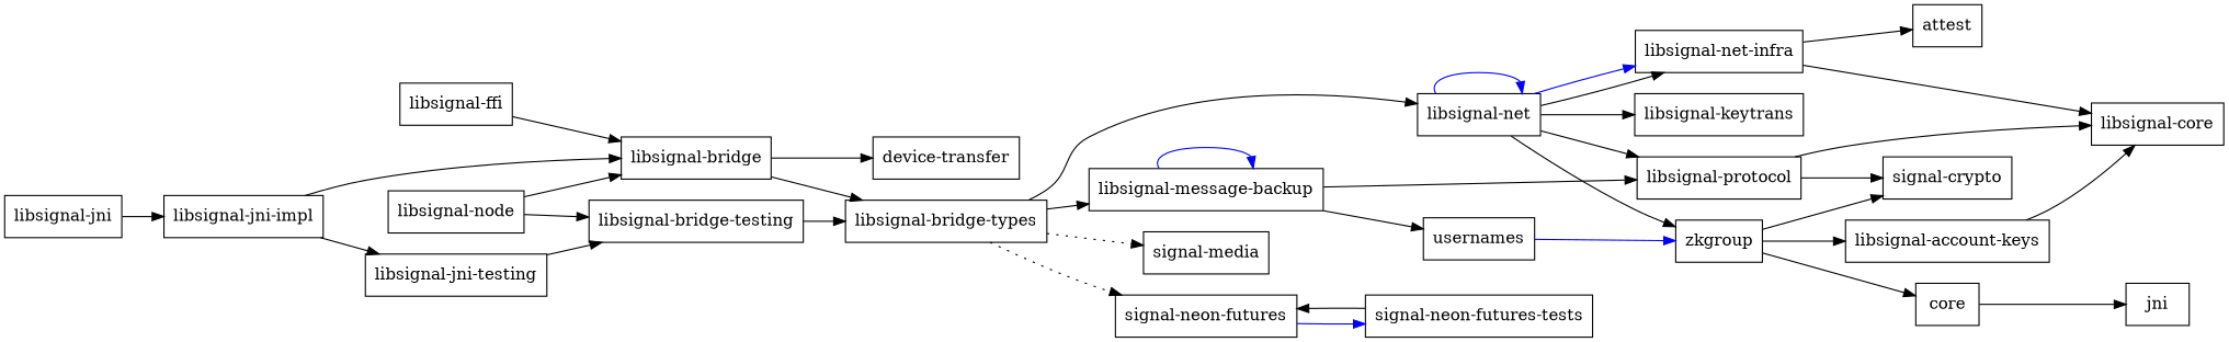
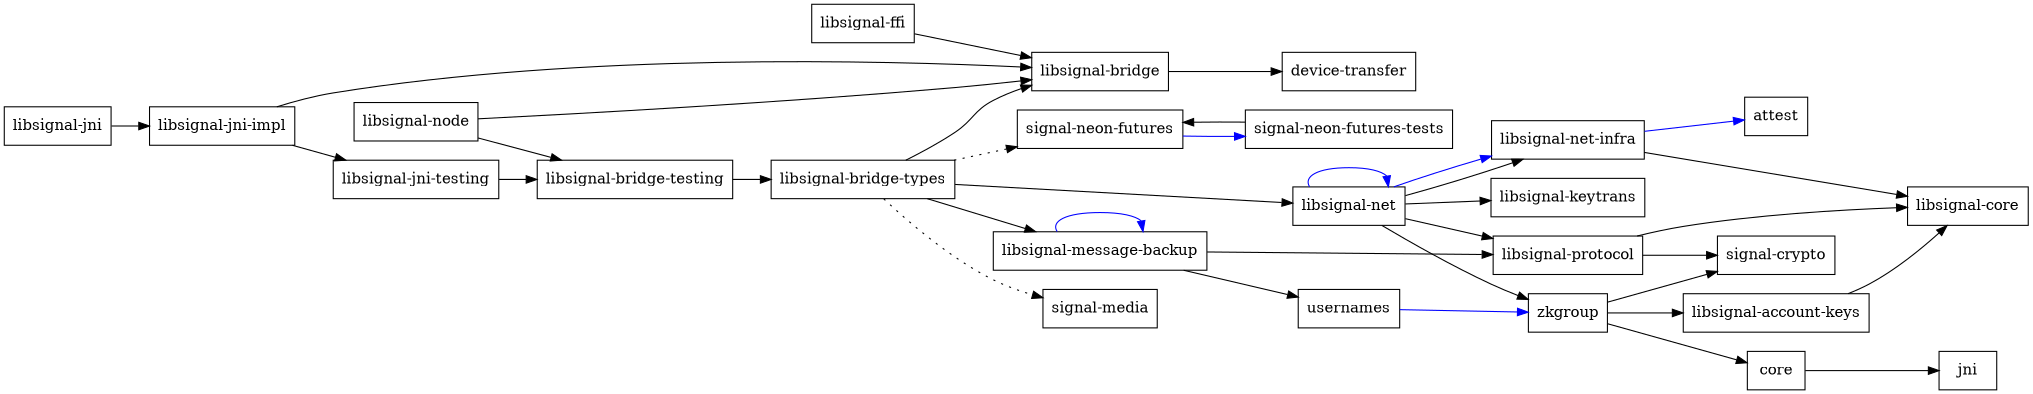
  digraph {
    rankdir=LR
    node [shape=box]
    n1 [label=attest]
    n2 [label="signal-crypto"]
    n3 [label="device-transfer"]
    n4 [label="libsignal-keytrans"]
    n5 [label="signal-media"]
    n6 [label="libsignal-message-backup"]
    n7 [label="libsignal-protocol"]
    n8 [label=usernames]
    n9 [label="libsignal-core"]
    n10 [label=zkgroup]
    n11 [label="libsignal-account-keys"]
    n12 [label=core]
    n13 [label=jni]
    n14 [label="libsignal-net"]
    n15 [label="libsignal-net-infra"]
    n16 [label="libsignal-ffi"]
    n17 [label="libsignal-bridge"]
    n18 [label="libsignal-bridge-types"]
    n19 [label="signal-neon-futures"]
    n20 [label="signal-neon-futures-tests"]
    n21 [label="libsignal-bridge-testing"]
    n22 [label="libsignal-jni"]
    n23 [label="libsignal-jni-impl"]
    n24 [label="libsignal-jni-testing"]
    n25 [label="libsignal-node"]
    n6 -> n6 [color=blue]
    n6 -> n7
    n6 -> n8
    n7 -> n2
    n7 -> n9
    n8 -> n10 [color=blue]
    n10 -> n2
    n10 -> n11
    n10 -> n12
    n11 -> n9
    n12 -> n13
    n14 -> n4
    n14 -> n7
    n14 -> n10
    n14 -> n14 [color=blue]
    n14 -> n15
    n14 -> n15 [color=blue]
-   n15 -> n1
+   n15 -> n1 [color=blue]
    n15 -> n9
    n16 -> n17
    n17 -> n3
-   n17 -> n18
+   n18 -> n17
    n18 -> n5 [style=dotted]
    n18 -> n6
    n18 -> n14
    n18 -> n19 [style=dotted]
    n19 -> n20 [color=blue]
    n20 -> n19
    n21 -> n18
    n22 -> n23
    n23 -> n17
    n23 -> n24
    n24 -> n21
    n25 -> n17
    n25 -> n21
  }
